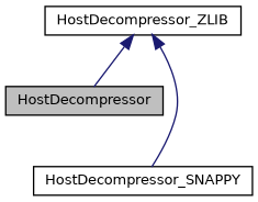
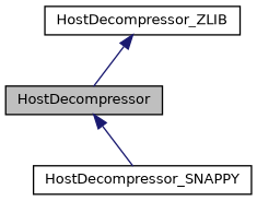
  digraph {
    node [color=black fillcolor=white fontname=Helvetica fontsize=10 shape=record style=filled]
    edge [color=midnightblue dir=back fontname=Helvetica fontsize=10 labelfontname=Helvetica labelfontsize=10 style=solid]
    n1 [fillcolor=grey75 fontcolor=black height=0.2 label=HostDecompressor width=0.4]
    n2 [height=0.2 label=HostDecompressor_SNAPPY width=0.4]
    n3 [height=0.2 label=HostDecompressor_ZLIB width=0.4]
-   n3 -> n2
+   n1 -> n2
    n3 -> n1
  }
